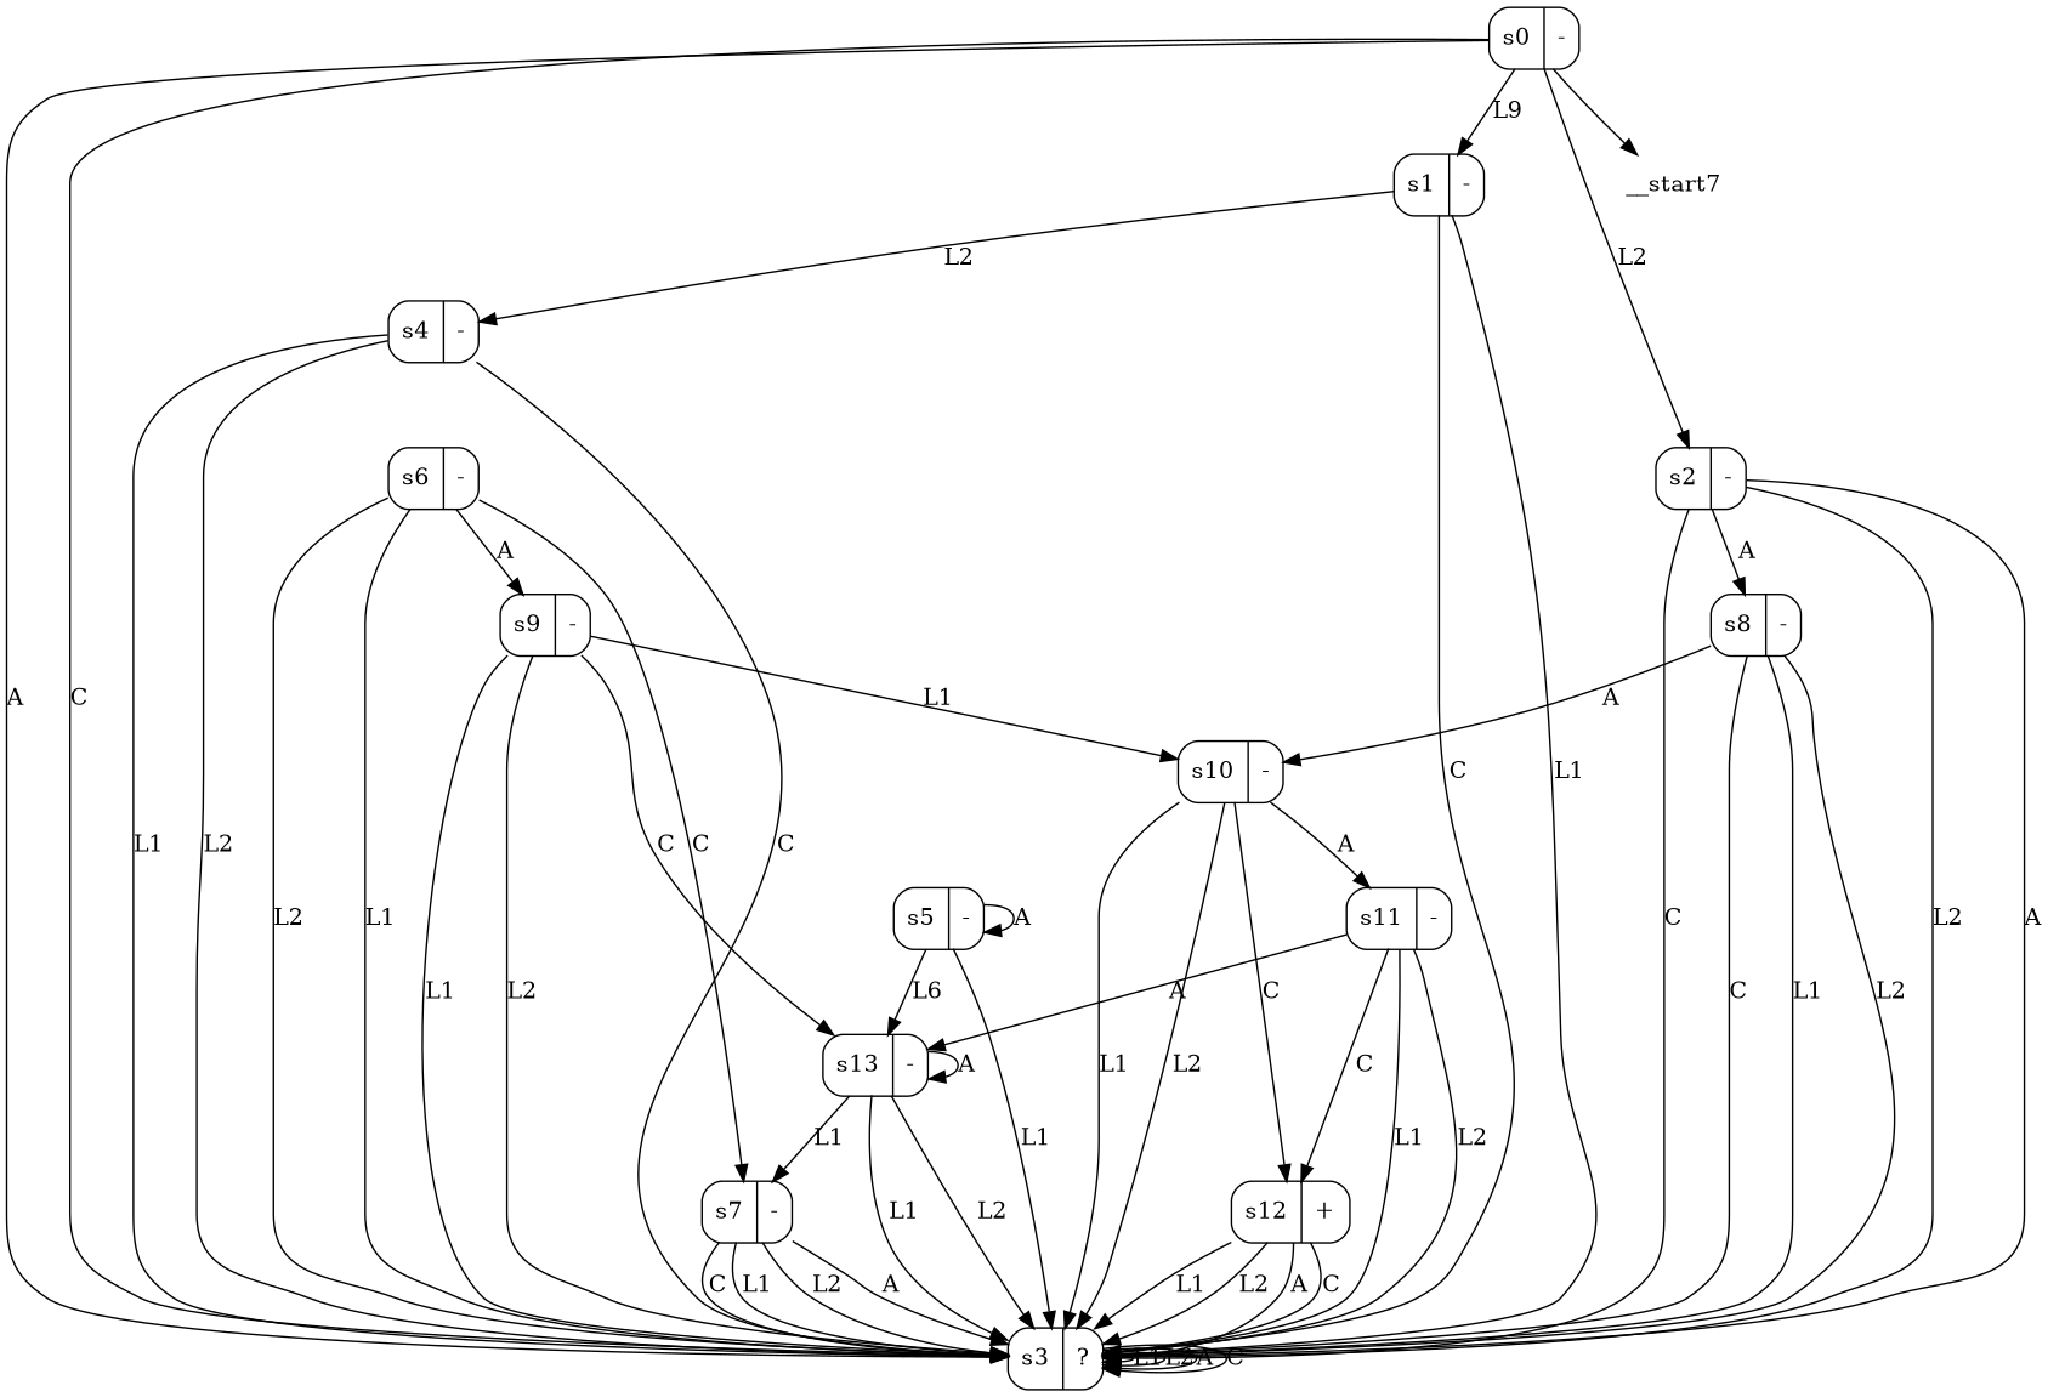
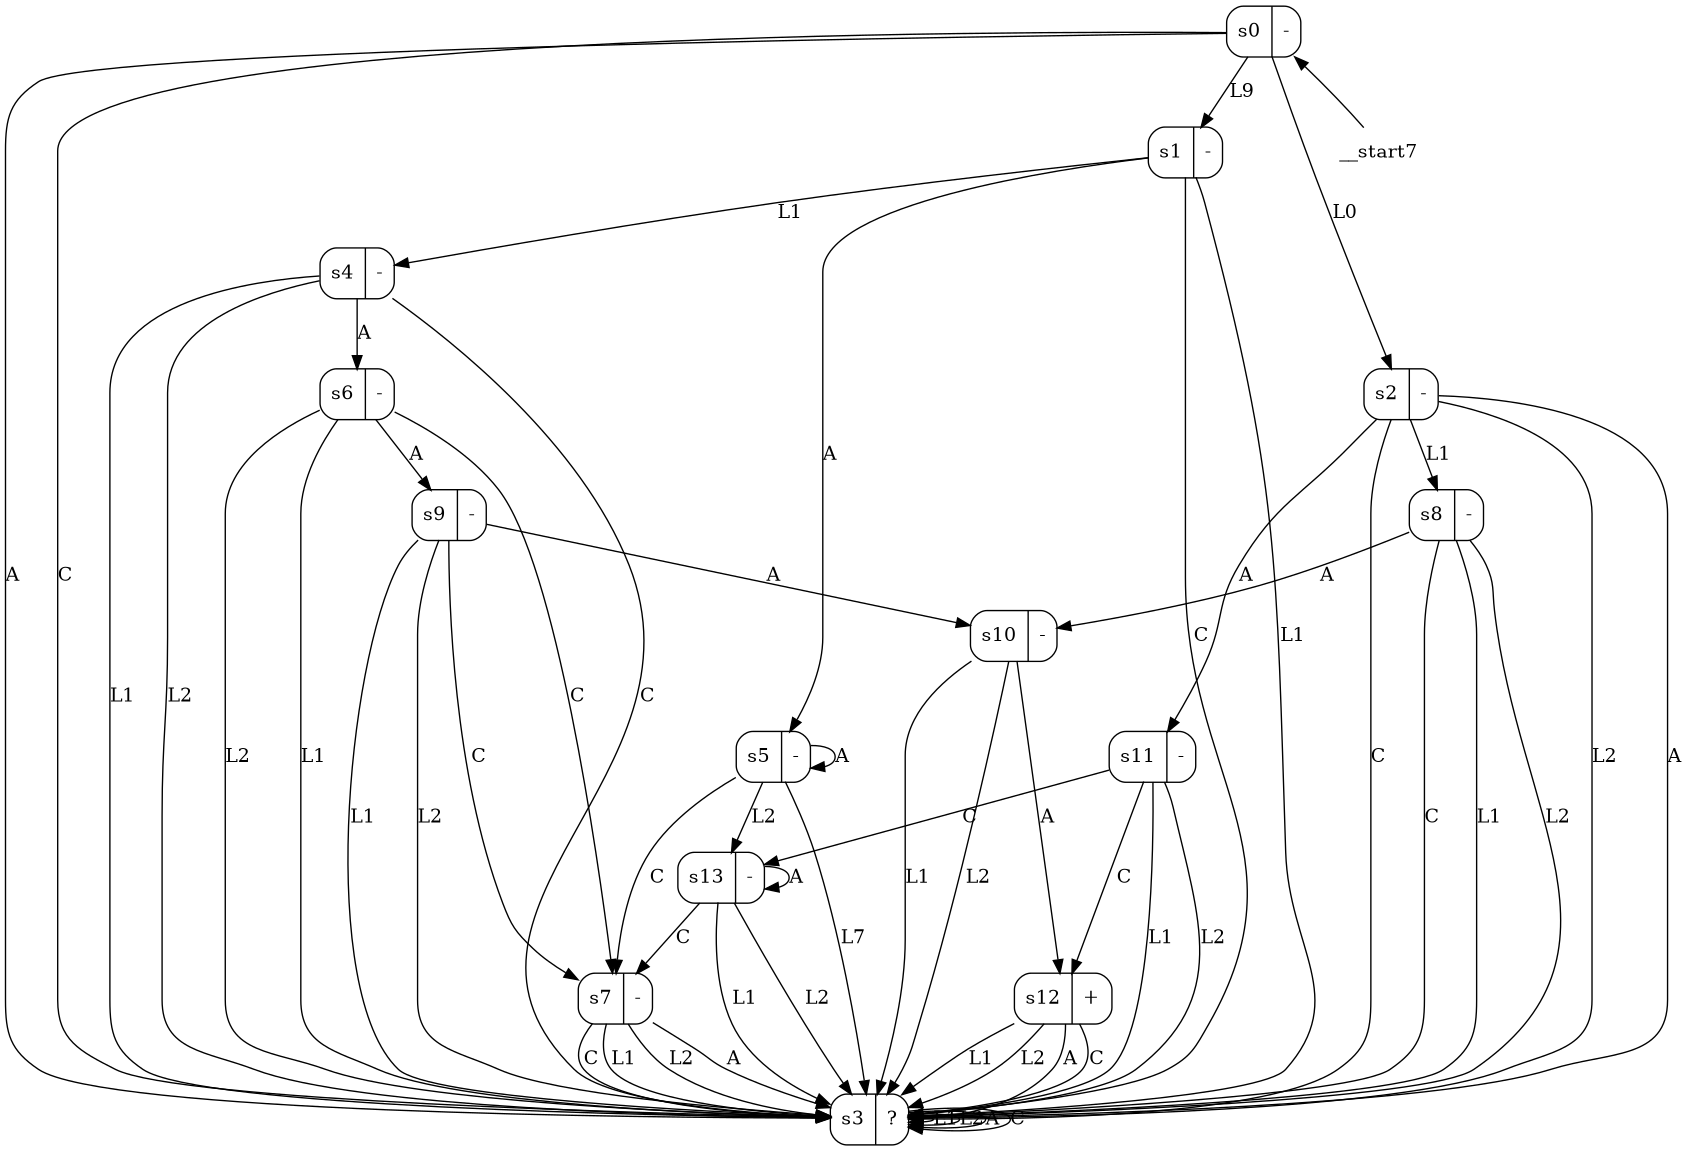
  digraph {
    node [shape=record style=rounded]
    n1 [label="s0|-"]
    n2 [label="s1|-"]
    n3 [label="s2|-"]
    n4 [label="s3|?"]
    n5 [label="s4|-"]
    n6 [label="s5|-"]
    n7 [label="s8|-"]
    n8 [label="s6|-"]
    n9 [label="s7|-"]
    n10 [label="s13|-"]
    n11 [label="s10|-"]
    n12 [label="s9|-"]
    n13 [label="s11|-"]
    n14 [label="s12|+"]
    n15 [label=__start7 shape=none style=""]
    n1 -> n2 [label=L9]
-   n1 -> n3 [label=L2]
+   n1 -> n3 [label=L0]
    n1 -> n4 [label=A]
    n1 -> n4 [label=C]
    n2 -> n4 [label=L1]
    n2 -> n4 [label=C]
-   n2 -> n5 [label=L2]
+   n2 -> n5 [label=L1]
+   n2 -> n6 [label=A]
    n3 -> n4 [label=L2]
    n3 -> n4 [label=A]
    n3 -> n4 [label=C]
-   n3 -> n7 [label=A]
+   n3 -> n7 [label=L1]
    n4 -> n4 [label=L1]
    n4 -> n4 [label=L2]
    n4 -> n4 [label=A]
    n4 -> n4 [label=C]
    n5 -> n4 [label=L1]
    n5 -> n4 [label=L2]
    n5 -> n4 [label=C]
-   n6 -> n4 [label=L1]
+   n5 -> n8 [label=A]
+   n6 -> n4 [label=L7]
    n6 -> n6 [label=A]
-   n6 -> n10 [label=L6]
+   n6 -> n9 [label=C]
+   n6 -> n10 [label=L2]
    n7 -> n4 [label=L1]
    n7 -> n4 [label=L2]
    n7 -> n4 [label=C]
    n7 -> n11 [label=A]
    n8 -> n4 [label=L1]
    n8 -> n4 [label=L2]
    n8 -> n9 [label=C]
    n8 -> n12 [label=A]
    n9 -> n4 [label=L1]
    n9 -> n4 [label=L2]
    n9 -> n4 [label=A]
    n9 -> n4 [label=C]
    n10 -> n4 [label=L1]
    n10 -> n4 [label=L2]
-   n10 -> n9 [label=L1]
+   n10 -> n9 [label=C]
    n10 -> n10 [label=A]
    n11 -> n4 [label=L1]
    n11 -> n4 [label=L2]
-   n11 -> n13 [label=A]
-   n11 -> n14 [label=C]
+   n3 -> n13 [label=A]
+   n11 -> n14 [label=A]
    n12 -> n4 [label=L1]
    n12 -> n4 [label=L2]
-   n12 -> n10 [label=C]
-   n12 -> n11 [label=L1]
+   n12 -> n9 [label=C]
+   n12 -> n11 [label=A]
    n13 -> n4 [label=L1]
    n13 -> n4 [label=L2]
-   n13 -> n10 [label=A]
+   n13 -> n10 [label=C]
    n13 -> n14 [label=C]
    n14 -> n4 [label=L1]
    n14 -> n4 [label=L2]
    n14 -> n4 [label=A]
    n14 -> n4 [label=C]
-   n1 -> n15
+   n15 -> n1
  }
